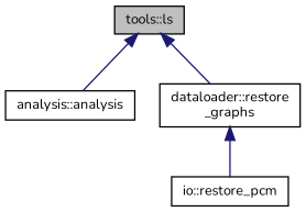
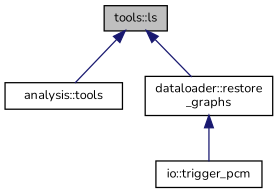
  digraph {
    fontname=Nunito
    rankdir=TB
    node [color=black fillcolor=white fontname=Nunito fontsize=10 shape=record style=filled]
    edge [color=midnightblue dir=back fontname=Nunito fontsize=10 labelfontname=Helvetica labelfontsize=10 style=solid]
    n1 [fillcolor=grey75 fontcolor=black height=0.2 label="tools::ls" width=0.4]
-   n2 [height=0.2 label="analysis::analysis" width=0.4]
+   n2 [height=0.2 label="analysis::tools" width=0.4]
    n3 [height=0.2 label="dataloader::restore\l_graphs" width=0.4]
-   n4 [height=0.2 label="io::restore_pcm" width=0.4]
+   n4 [height=0.2 label="io::trigger_pcm" width=0.4]
    n1 -> n2
    n1 -> n3
    n3 -> n4
  }
